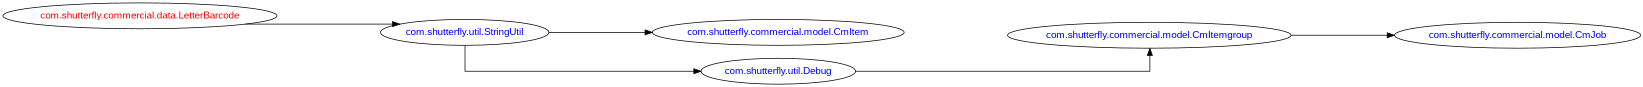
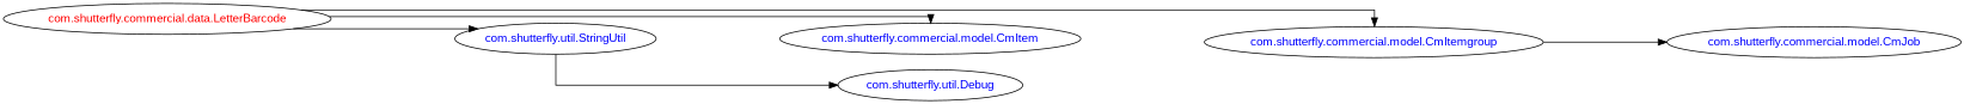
  digraph {
    concentrate=true
    fontname="Liberation Sans"
    rankdir=LR
    ranksep=2.0
    splines=ortho
    node [fontcolor=blue fontname="Liberation Sans"]
    edge [fontname="Liberation Sans"]
    "com.shutterfly.commercial.data.LetterBarcode" [fontcolor=red]
    "com.shutterfly.commercial.model.CmItem"
    "com.shutterfly.commercial.model.CmItemgroup"
    "com.shutterfly.util.StringUtil"
    "com.shutterfly.commercial.model.CmJob"
    "com.shutterfly.util.Debug"
-   "com.shutterfly.util.StringUtil" -> "com.shutterfly.commercial.model.CmItem"
-   "com.shutterfly.util.Debug" -> "com.shutterfly.commercial.model.CmItemgroup"
+   "com.shutterfly.commercial.data.LetterBarcode" -> "com.shutterfly.commercial.model.CmItem"
+   "com.shutterfly.commercial.data.LetterBarcode" -> "com.shutterfly.commercial.model.CmItemgroup"
    "com.shutterfly.commercial.data.LetterBarcode" -> "com.shutterfly.util.StringUtil"
    "com.shutterfly.commercial.model.CmItemgroup" -> "com.shutterfly.commercial.model.CmJob"
    "com.shutterfly.util.StringUtil" -> "com.shutterfly.util.Debug"
  }
